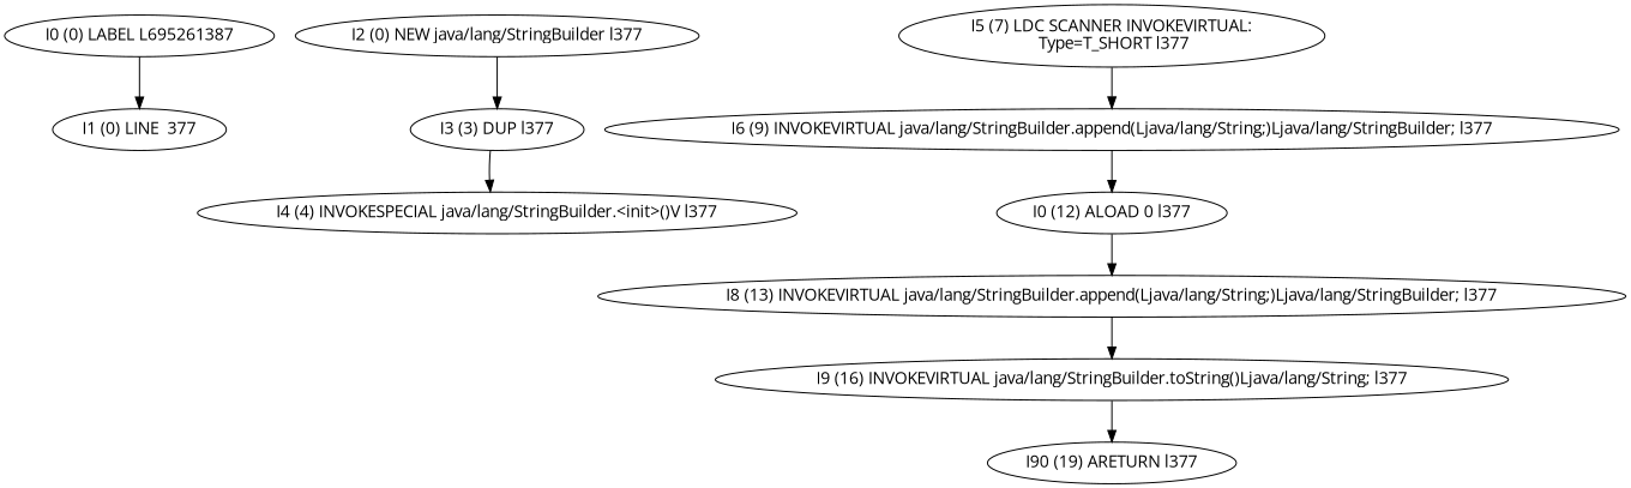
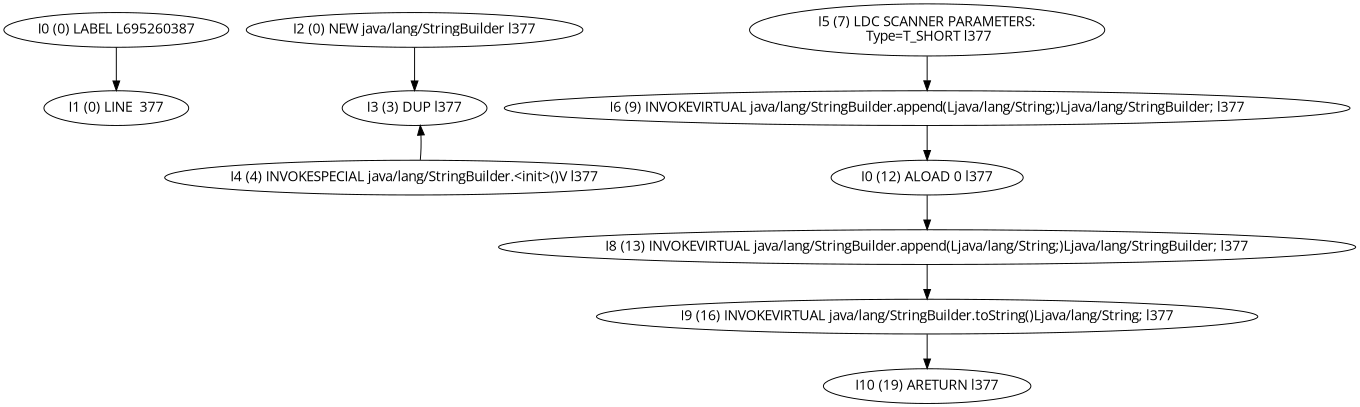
  digraph {
    fontname="Open Sans"
    node [fontname="Open Sans"]
    edge [fontname="Open Sans"]
-   n1 [label="I0 (0) LABEL L695261387"]
+   n1 [label="I0 (0) LABEL L695260387"]
    n2 [label="I1 (0) LINE  377"]
    n3 [label="I2 (0) NEW java/lang/StringBuilder l377"]
    n4 [label="I3 (3) DUP l377"]
    n5 [label="I4 (4) INVOKESPECIAL java/lang/StringBuilder.<init>()V l377"]
-   n6 [label="I5 (7) LDC SCANNER INVOKEVIRTUAL:\n Type=T_SHORT l377"]
+   n6 [label="I5 (7) LDC SCANNER PARAMETERS:\n Type=T_SHORT l377"]
    n7 [label="I6 (9) INVOKEVIRTUAL java/lang/StringBuilder.append(Ljava/lang/String;)Ljava/lang/StringBuilder; l377"]
    n8 [label="I0 (12) ALOAD 0 l377"]
    n9 [label="I8 (13) INVOKEVIRTUAL java/lang/StringBuilder.append(Ljava/lang/String;)Ljava/lang/StringBuilder; l377"]
    n10 [label="I9 (16) INVOKEVIRTUAL java/lang/StringBuilder.toString()Ljava/lang/String; l377"]
-   n11 [label="I90 (19) ARETURN l377"]
+   n11 [label="I10 (19) ARETURN l377"]
    n1 -> n2
    n3 -> n4
-   n4 -> n5
+   n5 -> n4
    n6 -> n7
    n7 -> n8
    n8 -> n9
    n9 -> n10
    n10 -> n11
  }
